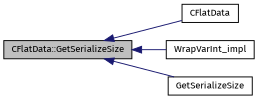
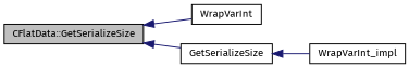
  digraph {
    fontname="Fira Sans"
    rankdir=LR
    node [color=black fillcolor=white fontname="Fira Sans" fontsize=10 shape=record style=filled]
    edge [color=midnightblue dir=back fontname="Fira Sans" fontsize=10 labelfontname=Helvetica labelfontsize=10 style=solid]
    n1 [fillcolor=grey75 fontcolor=black height=0.2 label="CFlatData::GetSerializeSize" width=0.4]
-   n2 [height=0.2 label=CFlatData width=0.4]
+   n2 [height=0.2 label=WrapVarInt width=0.4]
    n3 [height=0.2 label=WrapVarInt_impl width=0.4]
    n4 [height=0.2 label=GetSerializeSize width=0.4]
    n1 -> n2
-   n1 -> n3
+   n4 -> n3
    n1 -> n4
  }
